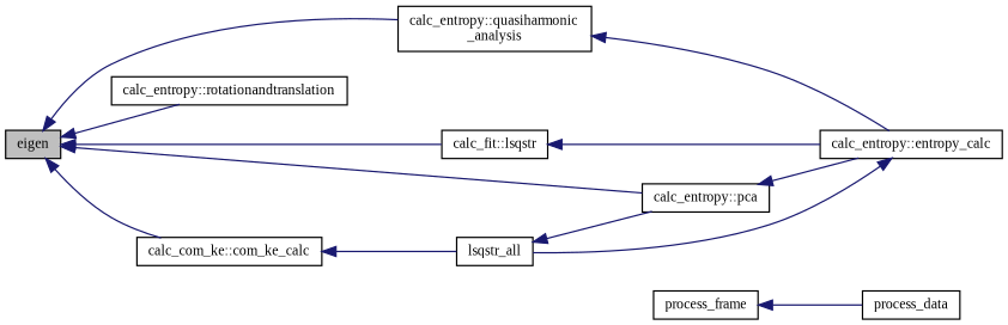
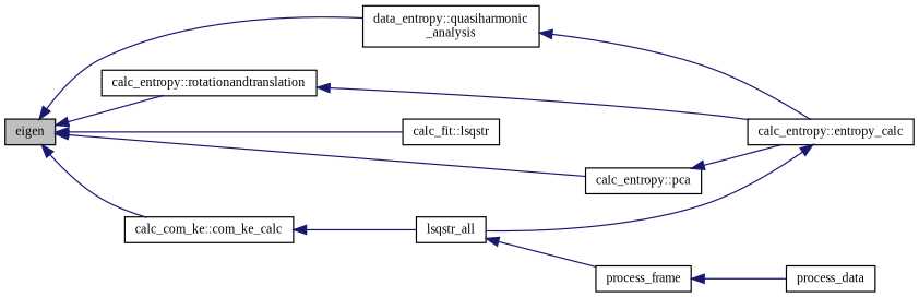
  digraph {
    fontname="Liberation Serif"
    rankdir=LR
    node [color=black fillcolor=white fontname="Liberation Serif" fontsize=10 shape=record style=filled]
    edge [color=midnightblue dir=back fontname="Liberation Serif" fontsize=10 labelfontname=Helvetica labelfontsize=10 style=solid]
    n1 [fillcolor=grey75 fontcolor=black height=0.2 label=eigen width=0.4]
    n2 [height=0.2 label="calc_com_ke::com_ke_calc" width=0.4]
    n3 [height=0.2 label="calc_fit::lsqstr" width=0.4]
    n4 [height=0.2 label="calc_entropy::pca" width=0.4]
-   n5 [height=0.2 label="calc_entropy::quasiharmonic\l_analysis" width=0.4]
+   n5 [height=0.2 label="data_entropy::quasiharmonic\l_analysis" width=0.4]
    n6 [height=0.2 label="calc_entropy::rotationandtranslation" width=0.4]
    n7 [height=0.2 label=lsqstr_all width=0.4]
    n8 [height=0.2 label="calc_entropy::entropy_calc" width=0.4]
    n9 [height=0.2 label=process_frame width=0.4]
    n10 [height=0.2 label=process_data width=0.4]
    n1 -> n2
    n1 -> n3
    n1 -> n4
    n1 -> n5
    n1 -> n6
    n2 -> n7
    n4 -> n8
    n5 -> n8
-   n3 -> n8
-   n7 -> n4
+   n6 -> n8
+   n7 -> n9
    n8 -> n7
    n9 -> n10
  }
